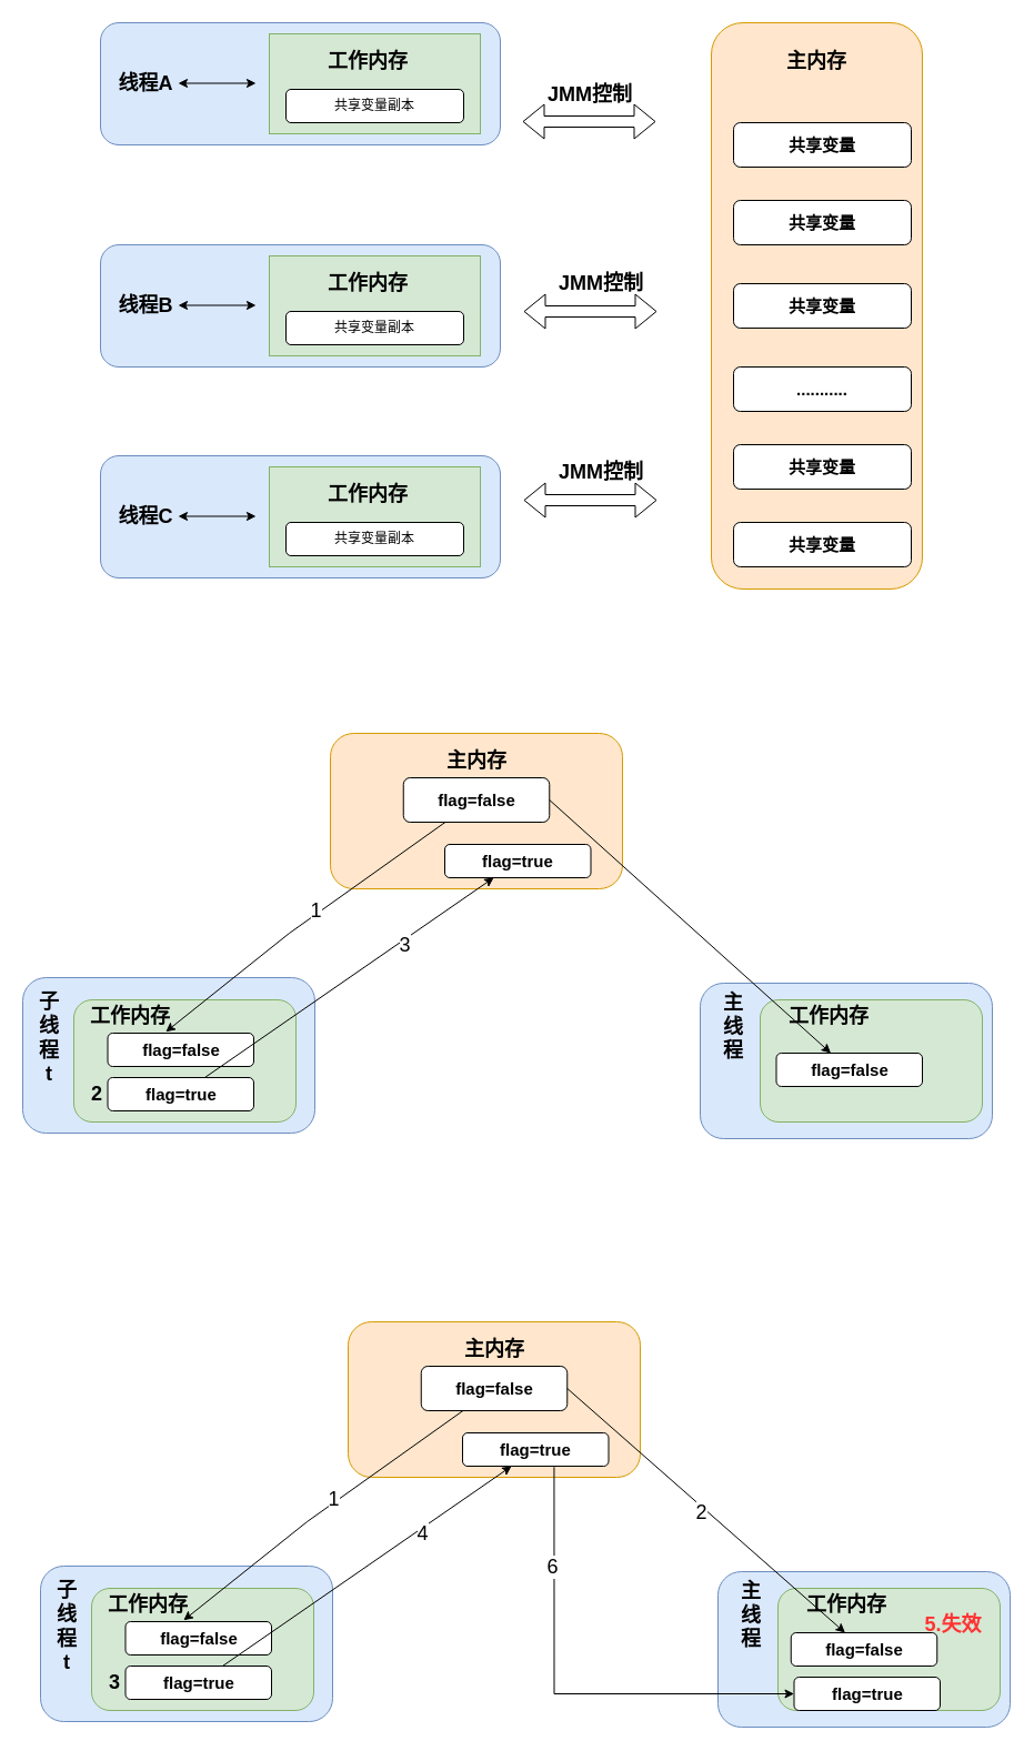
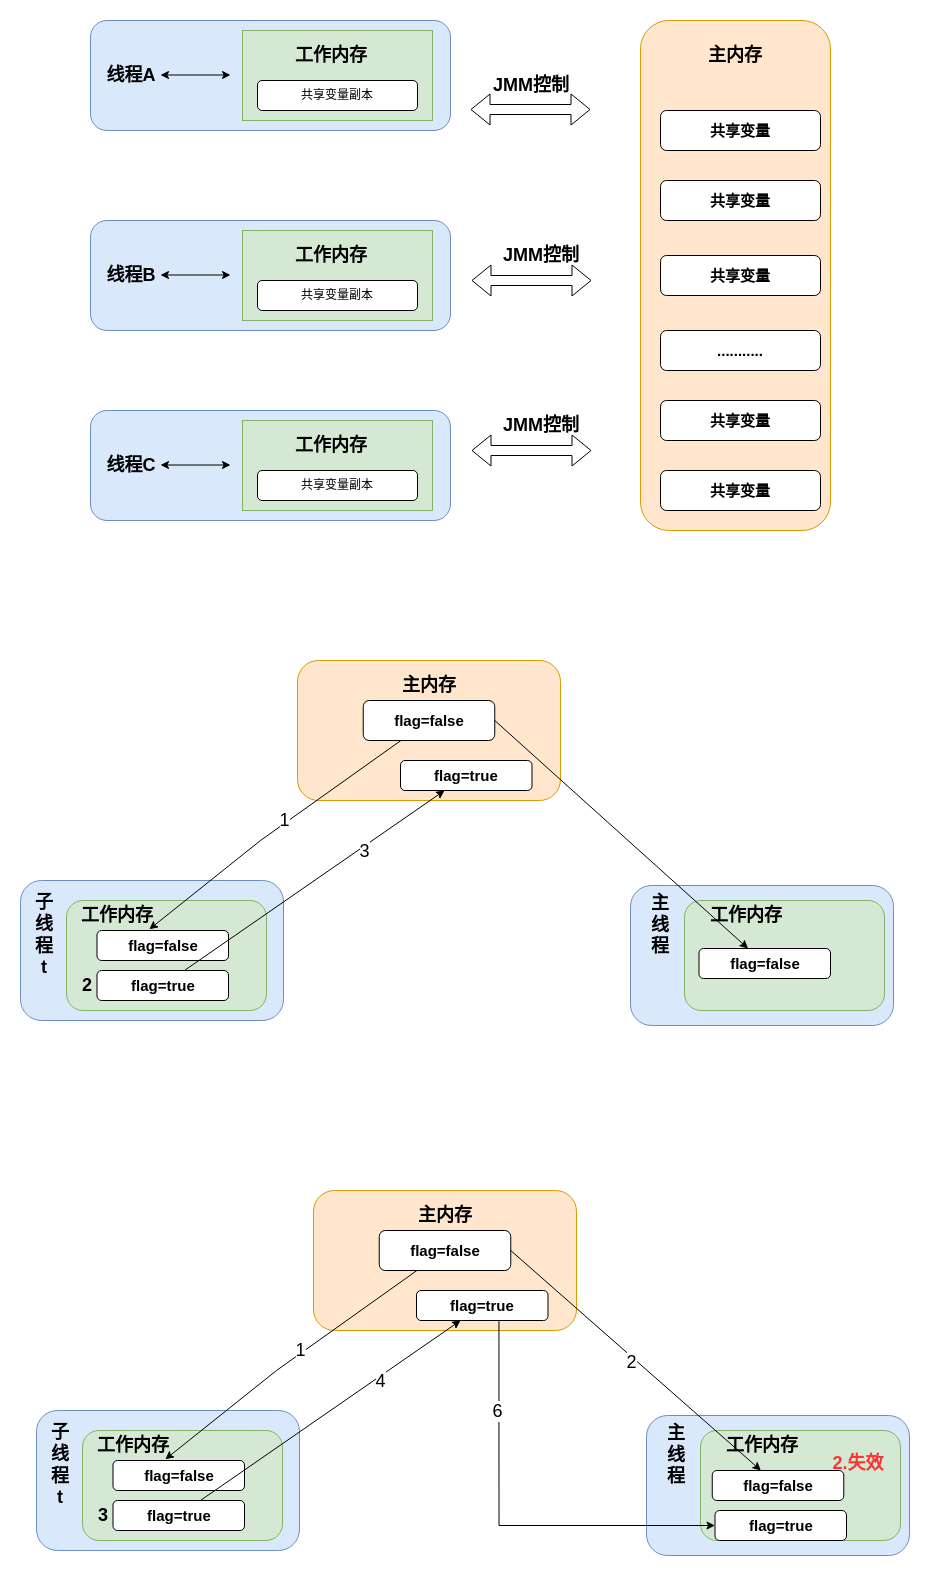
  <mxCell id="0" />
  <mxCell id="1" parent="0" />
  <mxCell id="2" value="" style="rounded=1;whiteSpace=wrap;html=1;fillColor=#dae8fc;strokeColor=#6c8ebf;" vertex="1" parent="1"><mxGeometry x="90" y="20" width="360" height="110" as="geometry" /></mxCell>
  <mxCell id="3" value="" style="rounded=0;whiteSpace=wrap;html=1;fillColor=#d5e8d4;strokeColor=#82b366;" vertex="1" parent="1"><mxGeometry x="242" y="30" width="190" height="90" as="geometry" /></mxCell>
  <mxCell id="4" value="共享变量副本" style="rounded=1;whiteSpace=wrap;html=1;" vertex="1" parent="1"><mxGeometry x="257" y="80" width="160" height="30" as="geometry" /></mxCell>
  <mxCell id="5" value="&lt;b style=&quot;font-size: 18px;&quot;&gt;&lt;font style=&quot;font-size: 18px;&quot;&gt;线程A&lt;/font&gt;&lt;/b&gt;" style="text;html=1;align=center;verticalAlign=middle;whiteSpace=wrap;rounded=0;fontSize=18;" vertex="1" parent="1"><mxGeometry x="80" y="60" width="102" height="30" as="geometry" /></mxCell>
  <mxCell id="6" value="&lt;b style=&quot;font-size: 18px;&quot;&gt;&lt;font style=&quot;font-size: 18px;&quot;&gt;工作内存&lt;/font&gt;&lt;/b&gt;" style="text;html=1;align=center;verticalAlign=middle;whiteSpace=wrap;rounded=0;fontSize=18;" vertex="1" parent="1"><mxGeometry x="280" y="40" width="102" height="30" as="geometry" /></mxCell>
  <mxCell id="7" value="" style="endArrow=classic;startArrow=classic;html=1;rounded=0;" edge="1" parent="1"><mxGeometry width="50" height="50" relative="1" as="geometry"><mxPoint x="160" y="74.5" as="sourcePoint" /><mxPoint x="230" y="74.5" as="targetPoint" /></mxGeometry></mxCell>
  <mxCell id="8" value="" style="rounded=1;whiteSpace=wrap;html=1;fillColor=#dae8fc;strokeColor=#6c8ebf;" vertex="1" parent="1"><mxGeometry x="90" y="220" width="360" height="110" as="geometry" /></mxCell>
  <mxCell id="9" value="" style="rounded=0;whiteSpace=wrap;html=1;fillColor=#d5e8d4;strokeColor=#82b366;" vertex="1" parent="1"><mxGeometry x="242" y="230" width="190" height="90" as="geometry" /></mxCell>
  <mxCell id="10" value="共享变量副本" style="rounded=1;whiteSpace=wrap;html=1;" vertex="1" parent="1"><mxGeometry x="257" y="280" width="160" height="30" as="geometry" /></mxCell>
  <mxCell id="11" value="&lt;b style=&quot;font-size: 18px;&quot;&gt;&lt;font style=&quot;font-size: 18px;&quot;&gt;线程B&lt;/font&gt;&lt;/b&gt;" style="text;html=1;align=center;verticalAlign=middle;whiteSpace=wrap;rounded=0;fontSize=18;" vertex="1" parent="1"><mxGeometry x="80" y="260" width="102" height="30" as="geometry" /></mxCell>
  <mxCell id="12" value="&lt;b style=&quot;font-size: 18px;&quot;&gt;&lt;font style=&quot;font-size: 18px;&quot;&gt;工作内存&lt;/font&gt;&lt;/b&gt;" style="text;html=1;align=center;verticalAlign=middle;whiteSpace=wrap;rounded=0;fontSize=18;" vertex="1" parent="1"><mxGeometry x="280" y="240" width="102" height="30" as="geometry" /></mxCell>
  <mxCell id="13" value="" style="endArrow=classic;startArrow=classic;html=1;rounded=0;" edge="1" parent="1"><mxGeometry width="50" height="50" relative="1" as="geometry"><mxPoint x="160" y="274.5" as="sourcePoint" /><mxPoint x="230" y="274.5" as="targetPoint" /></mxGeometry></mxCell>
  <mxCell id="14" value="" style="rounded=1;whiteSpace=wrap;html=1;fillColor=#dae8fc;strokeColor=#6c8ebf;" vertex="1" parent="1"><mxGeometry x="90" y="410" width="360" height="110" as="geometry" /></mxCell>
  <mxCell id="15" value="" style="rounded=0;whiteSpace=wrap;html=1;fillColor=#d5e8d4;strokeColor=#82b366;" vertex="1" parent="1"><mxGeometry x="242" y="420" width="190" height="90" as="geometry" /></mxCell>
  <mxCell id="16" value="共享变量副本" style="rounded=1;whiteSpace=wrap;html=1;" vertex="1" parent="1"><mxGeometry x="257" y="470" width="160" height="30" as="geometry" /></mxCell>
  <mxCell id="17" value="&lt;b style=&quot;font-size: 18px;&quot;&gt;&lt;font style=&quot;font-size: 18px;&quot;&gt;线程C&lt;/font&gt;&lt;/b&gt;" style="text;html=1;align=center;verticalAlign=middle;whiteSpace=wrap;rounded=0;fontSize=18;" vertex="1" parent="1"><mxGeometry x="80" y="450" width="102" height="30" as="geometry" /></mxCell>
  <mxCell id="18" value="&lt;b style=&quot;font-size: 18px;&quot;&gt;&lt;font style=&quot;font-size: 18px;&quot;&gt;工作内存&lt;/font&gt;&lt;/b&gt;" style="text;html=1;align=center;verticalAlign=middle;whiteSpace=wrap;rounded=0;fontSize=18;" vertex="1" parent="1"><mxGeometry x="280" y="430" width="102" height="30" as="geometry" /></mxCell>
  <mxCell id="19" value="" style="endArrow=classic;startArrow=classic;html=1;rounded=0;" edge="1" parent="1"><mxGeometry width="50" height="50" relative="1" as="geometry"><mxPoint x="160" y="464.5" as="sourcePoint" /><mxPoint x="230" y="464.5" as="targetPoint" /></mxGeometry></mxCell>
  <mxCell id="20" value="" style="rounded=1;whiteSpace=wrap;html=1;fillColor=#ffe6cc;strokeColor=#d79b00;" vertex="1" parent="1"><mxGeometry x="640" y="20" width="190" height="510" as="geometry" /></mxCell>
  <mxCell id="21" value="&lt;b style=&quot;font-size: 18px;&quot;&gt;&lt;font style=&quot;font-size: 18px;&quot;&gt;主内存&lt;/font&gt;&lt;/b&gt;" style="text;html=1;align=center;verticalAlign=middle;whiteSpace=wrap;rounded=0;fontSize=18;" vertex="1" parent="1"><mxGeometry x="684" y="40" width="102" height="30" as="geometry" /></mxCell>
  <mxCell id="22" value="&lt;b&gt;&lt;font style=&quot;font-size: 15px;&quot;&gt;共享变量&lt;/font&gt;&lt;/b&gt;" style="rounded=1;whiteSpace=wrap;html=1;" vertex="1" parent="1"><mxGeometry x="660" y="110" width="160" height="40" as="geometry" /></mxCell>
  <mxCell id="23" value="&lt;b&gt;&lt;font style=&quot;font-size: 15px;&quot;&gt;共享变量&lt;/font&gt;&lt;/b&gt;" style="rounded=1;whiteSpace=wrap;html=1;" vertex="1" parent="1"><mxGeometry x="660" y="180" width="160" height="40" as="geometry" /></mxCell>
  <mxCell id="24" value="&lt;b&gt;&lt;font style=&quot;font-size: 15px;&quot;&gt;共享变量&lt;/font&gt;&lt;/b&gt;" style="rounded=1;whiteSpace=wrap;html=1;" vertex="1" parent="1"><mxGeometry x="660" y="255" width="160" height="40" as="geometry" /></mxCell>
  <mxCell id="25" value="&lt;b&gt;&lt;font style=&quot;font-size: 15px;&quot;&gt;...........&lt;/font&gt;&lt;/b&gt;" style="rounded=1;whiteSpace=wrap;html=1;" vertex="1" parent="1"><mxGeometry x="660" y="330" width="160" height="40" as="geometry" /></mxCell>
  <mxCell id="26" value="&lt;b&gt;&lt;font style=&quot;font-size: 15px;&quot;&gt;共享变量&lt;/font&gt;&lt;/b&gt;" style="rounded=1;whiteSpace=wrap;html=1;" vertex="1" parent="1"><mxGeometry x="660" y="400" width="160" height="40" as="geometry" /></mxCell>
  <mxCell id="27" value="&lt;b&gt;&lt;font style=&quot;font-size: 15px;&quot;&gt;共享变量&lt;/font&gt;&lt;/b&gt;" style="rounded=1;whiteSpace=wrap;html=1;" vertex="1" parent="1"><mxGeometry x="660" y="470" width="160" height="40" as="geometry" /></mxCell>
  <mxCell id="28" value="" style="shape=flexArrow;endArrow=classic;startArrow=classic;html=1;rounded=0;" edge="1" parent="1"><mxGeometry width="100" height="100" relative="1" as="geometry"><mxPoint x="470" y="109" as="sourcePoint" /><mxPoint x="590" y="109" as="targetPoint" /><Array as="points" /></mxGeometry></mxCell>
  <mxCell id="29" value="&lt;b style=&quot;font-size: 18px;&quot;&gt;&lt;font style=&quot;font-size: 18px;&quot;&gt;JMM控制&lt;/font&gt;&lt;/b&gt;" style="text;html=1;align=center;verticalAlign=middle;whiteSpace=wrap;rounded=0;fontSize=18;" vertex="1" parent="1"><mxGeometry x="480" y="70" width="102" height="30" as="geometry" /></mxCell>
  <mxCell id="30" value="" style="shape=flexArrow;endArrow=classic;startArrow=classic;html=1;rounded=0;" edge="1" parent="1"><mxGeometry width="100" height="100" relative="1" as="geometry"><mxPoint x="471" y="280" as="sourcePoint" /><mxPoint x="591" y="280" as="targetPoint" /><Array as="points" /></mxGeometry></mxCell>
  <mxCell id="31" value="&lt;b style=&quot;font-size: 18px;&quot;&gt;&lt;font style=&quot;font-size: 18px;&quot;&gt;JMM控制&lt;/font&gt;&lt;/b&gt;" style="text;html=1;align=center;verticalAlign=middle;whiteSpace=wrap;rounded=0;fontSize=18;" vertex="1" parent="1"><mxGeometry x="490" y="240" width="102" height="30" as="geometry" /></mxCell>
  <mxCell id="32" value="" style="shape=flexArrow;endArrow=classic;startArrow=classic;html=1;rounded=0;" edge="1" parent="1"><mxGeometry width="100" height="100" relative="1" as="geometry"><mxPoint x="471" y="450" as="sourcePoint" /><mxPoint x="591" y="450" as="targetPoint" /><Array as="points" /></mxGeometry></mxCell>
  <mxCell id="33" value="&lt;b style=&quot;font-size: 18px;&quot;&gt;&lt;font style=&quot;font-size: 18px;&quot;&gt;JMM控制&lt;/font&gt;&lt;/b&gt;" style="text;html=1;align=center;verticalAlign=middle;whiteSpace=wrap;rounded=0;fontSize=18;" vertex="1" parent="1"><mxGeometry x="490" y="410" width="102" height="30" as="geometry" /></mxCell>
  <mxCell id="34" value="" style="rounded=1;whiteSpace=wrap;html=1;fillColor=#ffe6cc;strokeColor=#d79b00;" vertex="1" parent="1"><mxGeometry x="297" y="660" width="263" height="140" as="geometry" /></mxCell>
  <mxCell id="35" value="&lt;b&gt;主内存&lt;/b&gt;" style="text;html=1;align=center;verticalAlign=middle;whiteSpace=wrap;rounded=0;fontSize=18;" vertex="1" parent="1"><mxGeometry x="377.5" y="670" width="102" height="30" as="geometry" /></mxCell>
  <mxCell id="36" value="&lt;b&gt;&lt;font style=&quot;font-size: 15px;&quot;&gt;flag=false&lt;/font&gt;&lt;/b&gt;" style="rounded=1;whiteSpace=wrap;html=1;" vertex="1" parent="1"><mxGeometry x="362.75" y="700" width="131.5" height="40" as="geometry" /></mxCell>
  <mxCell id="37" value="" style="rounded=1;whiteSpace=wrap;html=1;fillColor=#dae8fc;strokeColor=#6c8ebf;" vertex="1" parent="1"><mxGeometry x="20" y="880" width="263" height="140" as="geometry" /></mxCell>
  <mxCell id="38" value="" style="rounded=1;whiteSpace=wrap;html=1;fillColor=#d5e8d4;strokeColor=#82b366;" vertex="1" parent="1"><mxGeometry x="66" y="900" width="200" height="110" as="geometry" /></mxCell>
  <mxCell id="39" value="&lt;b&gt;子线程t&lt;/b&gt;" style="text;html=1;align=center;verticalAlign=middle;whiteSpace=wrap;rounded=0;fontSize=18;" vertex="1" parent="1"><mxGeometry x="36" y="920" width="16" height="30" as="geometry" /></mxCell>
  <mxCell id="40" value="&lt;b&gt;工作内存&lt;/b&gt;" style="text;html=1;align=center;verticalAlign=middle;whiteSpace=wrap;rounded=0;fontSize=18;" vertex="1" parent="1"><mxGeometry x="66" y="900" width="102" height="30" as="geometry" /></mxCell>
  <mxCell id="41" style="rounded=0;orthogonalLoop=1;jettySize=auto;html=1;entryX=0.398;entryY=-0.04;entryDx=0;entryDy=0;entryPerimeter=0;fontSize=16;" edge="1" parent="1" source="36" target="43"><mxGeometry relative="1" as="geometry"><Array as="points"><mxPoint x="260" y="840" /></Array></mxGeometry></mxCell>
  <mxCell id="42" value="1" style="edgeLabel;html=1;align=center;verticalAlign=middle;resizable=0;points=[];fontSize=18;" vertex="1" connectable="0" parent="41"><mxGeometry x="-0.104" y="-3" relative="1" as="geometry"><mxPoint as="offset" /></mxGeometry></mxCell>
  <mxCell id="43" value="&lt;b&gt;&lt;font style=&quot;font-size: 15px;&quot;&gt;flag=false&lt;/font&gt;&lt;/b&gt;" style="rounded=1;whiteSpace=wrap;html=1;" vertex="1" parent="1"><mxGeometry x="96.5" y="930" width="131.5" height="30" as="geometry" /></mxCell>
  <mxCell id="44" style="rounded=0;orthogonalLoop=1;jettySize=auto;html=1;" edge="1" parent="1" source="46" target="47"><mxGeometry relative="1" as="geometry" /></mxCell>
  <mxCell id="45" value="3" style="edgeLabel;html=1;align=center;verticalAlign=middle;resizable=0;points=[];fontSize=18;" vertex="1" connectable="0" parent="44"><mxGeometry x="0.366" y="-4" relative="1" as="geometry"><mxPoint as="offset" /></mxGeometry></mxCell>
  <mxCell id="46" value="&lt;b&gt;&lt;font style=&quot;font-size: 15px;&quot;&gt;flag=true&lt;/font&gt;&lt;/b&gt;" style="rounded=1;whiteSpace=wrap;html=1;" vertex="1" parent="1"><mxGeometry x="96.5" y="970" width="131.5" height="30" as="geometry" /></mxCell>
  <mxCell id="47" value="&lt;b&gt;&lt;font style=&quot;font-size: 15px;&quot;&gt;flag=true&lt;/font&gt;&lt;/b&gt;" style="rounded=1;whiteSpace=wrap;html=1;" vertex="1" parent="1"><mxGeometry x="400" y="760" width="131.5" height="30" as="geometry" /></mxCell>
  <mxCell id="48" value="" style="rounded=1;whiteSpace=wrap;html=1;fillColor=#dae8fc;strokeColor=#6c8ebf;" vertex="1" parent="1"><mxGeometry x="630" y="885" width="263" height="140" as="geometry" /></mxCell>
  <mxCell id="49" value="" style="rounded=1;whiteSpace=wrap;html=1;fillColor=#d5e8d4;strokeColor=#82b366;" vertex="1" parent="1"><mxGeometry x="684" y="900" width="200" height="110" as="geometry" /></mxCell>
  <mxCell id="50" value="&lt;b&gt;主线程&lt;/b&gt;" style="text;html=1;align=center;verticalAlign=middle;whiteSpace=wrap;rounded=0;fontSize=18;" vertex="1" parent="1"><mxGeometry x="650" y="910" width="20" height="30" as="geometry" /></mxCell>
  <mxCell id="51" value="&lt;b&gt;工作内存&lt;/b&gt;" style="text;html=1;align=center;verticalAlign=middle;whiteSpace=wrap;rounded=0;fontSize=18;" vertex="1" parent="1"><mxGeometry x="695" y="900" width="102" height="30" as="geometry" /></mxCell>
  <mxCell id="52" style="rounded=0;orthogonalLoop=1;jettySize=auto;html=1;exitX=1;exitY=0.5;exitDx=0;exitDy=0;" edge="1" parent="1" source="36" target="53"><mxGeometry relative="1" as="geometry" /></mxCell>
  <mxCell id="53" value="&lt;b&gt;&lt;font style=&quot;font-size: 15px;&quot;&gt;flag=false&lt;/font&gt;&lt;/b&gt;" style="rounded=1;whiteSpace=wrap;html=1;" vertex="1" parent="1"><mxGeometry x="698.5" y="948" width="131.5" height="30" as="geometry" /></mxCell>
  <mxCell id="54" value="&lt;b style=&quot;font-size: 18px;&quot;&gt;&lt;font style=&quot;font-size: 18px;&quot;&gt;2&lt;/font&gt;&lt;/b&gt;" style="text;html=1;align=center;verticalAlign=middle;whiteSpace=wrap;rounded=0;fontSize=18;" vertex="1" parent="1"><mxGeometry x="36" y="970" width="102" height="30" as="geometry" /></mxCell>
  <mxCell id="55" value="" style="rounded=1;whiteSpace=wrap;html=1;fillColor=#ffe6cc;strokeColor=#d79b00;" vertex="1" parent="1"><mxGeometry x="313" y="1190" width="263" height="140" as="geometry" /></mxCell>
  <mxCell id="56" value="&lt;b&gt;主内存&lt;/b&gt;" style="text;html=1;align=center;verticalAlign=middle;whiteSpace=wrap;rounded=0;fontSize=18;" vertex="1" parent="1"><mxGeometry x="393.5" y="1200" width="102" height="30" as="geometry" /></mxCell>
  <mxCell id="57" value="&lt;b&gt;&lt;font style=&quot;font-size: 15px;&quot;&gt;flag=false&lt;/font&gt;&lt;/b&gt;" style="rounded=1;whiteSpace=wrap;html=1;" vertex="1" parent="1"><mxGeometry x="378.75" y="1230" width="131.5" height="40" as="geometry" /></mxCell>
  <mxCell id="58" value="" style="rounded=1;whiteSpace=wrap;html=1;fillColor=#dae8fc;strokeColor=#6c8ebf;" vertex="1" parent="1"><mxGeometry x="36" y="1410" width="263" height="140" as="geometry" /></mxCell>
  <mxCell id="59" value="" style="rounded=1;whiteSpace=wrap;html=1;fillColor=#d5e8d4;strokeColor=#82b366;" vertex="1" parent="1"><mxGeometry x="82" y="1430" width="200" height="110" as="geometry" /></mxCell>
  <mxCell id="60" value="&lt;b&gt;子线程t&lt;/b&gt;" style="text;html=1;align=center;verticalAlign=middle;whiteSpace=wrap;rounded=0;fontSize=18;" vertex="1" parent="1"><mxGeometry x="52" y="1450" width="16" height="30" as="geometry" /></mxCell>
  <mxCell id="61" value="&lt;b&gt;工作内存&lt;/b&gt;" style="text;html=1;align=center;verticalAlign=middle;whiteSpace=wrap;rounded=0;fontSize=18;" vertex="1" parent="1"><mxGeometry x="82" y="1430" width="102" height="30" as="geometry" /></mxCell>
  <mxCell id="62" style="rounded=0;orthogonalLoop=1;jettySize=auto;html=1;entryX=0.398;entryY=-0.04;entryDx=0;entryDy=0;entryPerimeter=0;fontSize=16;" edge="1" parent="1" source="57" target="64"><mxGeometry relative="1" as="geometry"><Array as="points"><mxPoint x="276" y="1370" /></Array></mxGeometry></mxCell>
  <mxCell id="63" value="1" style="edgeLabel;html=1;align=center;verticalAlign=middle;resizable=0;points=[];fontSize=18;" vertex="1" connectable="0" parent="62"><mxGeometry x="-0.104" y="-3" relative="1" as="geometry"><mxPoint as="offset" /></mxGeometry></mxCell>
  <mxCell id="64" value="&lt;b&gt;&lt;font style=&quot;font-size: 15px;&quot;&gt;flag=false&lt;/font&gt;&lt;/b&gt;" style="rounded=1;whiteSpace=wrap;html=1;" vertex="1" parent="1"><mxGeometry x="112.5" y="1460" width="131.5" height="30" as="geometry" /></mxCell>
  <mxCell id="65" style="rounded=0;orthogonalLoop=1;jettySize=auto;html=1;" edge="1" parent="1" source="67" target="68"><mxGeometry relative="1" as="geometry" /></mxCell>
  <mxCell id="66" value="4" style="edgeLabel;html=1;align=center;verticalAlign=middle;resizable=0;points=[];fontSize=18;" vertex="1" connectable="0" parent="65"><mxGeometry x="0.366" y="-4" relative="1" as="geometry"><mxPoint as="offset" /></mxGeometry></mxCell>
  <mxCell id="67" value="&lt;b&gt;&lt;font style=&quot;font-size: 15px;&quot;&gt;flag=true&lt;/font&gt;&lt;/b&gt;" style="rounded=1;whiteSpace=wrap;html=1;" vertex="1" parent="1"><mxGeometry x="112.5" y="1500" width="131.5" height="30" as="geometry" /></mxCell>
  <mxCell id="68" value="&lt;b&gt;&lt;font style=&quot;font-size: 15px;&quot;&gt;flag=true&lt;/font&gt;&lt;/b&gt;" style="rounded=1;whiteSpace=wrap;html=1;" vertex="1" parent="1"><mxGeometry x="416" y="1290" width="131.5" height="30" as="geometry" /></mxCell>
  <mxCell id="69" value="" style="rounded=1;whiteSpace=wrap;html=1;fillColor=#dae8fc;strokeColor=#6c8ebf;" vertex="1" parent="1"><mxGeometry x="646" y="1415" width="263" height="140" as="geometry" /></mxCell>
  <mxCell id="70" value="" style="rounded=1;whiteSpace=wrap;html=1;fillColor=#d5e8d4;strokeColor=#82b366;" vertex="1" parent="1"><mxGeometry x="700" y="1430" width="200" height="110" as="geometry" /></mxCell>
  <mxCell id="71" value="&lt;b&gt;主线程&lt;/b&gt;" style="text;html=1;align=center;verticalAlign=middle;whiteSpace=wrap;rounded=0;fontSize=18;" vertex="1" parent="1"><mxGeometry x="666" y="1440" width="20" height="30" as="geometry" /></mxCell>
  <mxCell id="72" value="&lt;b&gt;工作内存&lt;/b&gt;" style="text;html=1;align=center;verticalAlign=middle;whiteSpace=wrap;rounded=0;fontSize=18;" vertex="1" parent="1"><mxGeometry x="711" y="1430" width="102" height="30" as="geometry" /></mxCell>
  <mxCell id="73" style="rounded=0;orthogonalLoop=1;jettySize=auto;html=1;exitX=1;exitY=0.5;exitDx=0;exitDy=0;" edge="1" parent="1" source="57" target="75"><mxGeometry relative="1" as="geometry" /></mxCell>
  <mxCell id="74" value="2" style="edgeLabel;html=1;align=center;verticalAlign=middle;resizable=0;points=[];fontSize=18;" vertex="1" connectable="0" parent="73"><mxGeometry x="-0.013" y="-4" relative="1" as="geometry"><mxPoint as="offset" /></mxGeometry></mxCell>
  <mxCell id="75" value="&lt;b&gt;&lt;font style=&quot;font-size: 15px;&quot;&gt;flag=false&lt;/font&gt;&lt;/b&gt;" style="rounded=1;whiteSpace=wrap;html=1;" vertex="1" parent="1"><mxGeometry x="711.75" y="1470" width="131.5" height="30" as="geometry" /></mxCell>
  <mxCell id="76" value="&lt;b style=&quot;font-size: 18px;&quot;&gt;&lt;font style=&quot;font-size: 18px;&quot;&gt;3&lt;/font&gt;&lt;/b&gt;" style="text;html=1;align=center;verticalAlign=middle;whiteSpace=wrap;rounded=0;fontSize=18;" vertex="1" parent="1"><mxGeometry x="52" y="1500" width="102" height="30" as="geometry" /></mxCell>
- <mxCell id="77" value="&lt;b style=&quot;font-size: 18px;&quot;&gt;&lt;font color=&quot;#ff3333&quot; style=&quot;font-size: 18px;&quot;&gt;5.失效&lt;/font&gt;&lt;/b&gt;" style="text;html=1;align=center;verticalAlign=middle;whiteSpace=wrap;rounded=0;fontSize=18;" vertex="1" parent="1"><mxGeometry x="807" y="1448" width="102" height="30" as="geometry" /></mxCell>
+ <mxCell id="77" value="&lt;b style=&quot;font-size: 18px;&quot;&gt;&lt;font color=&quot;#ff3333&quot; style=&quot;font-size: 18px;&quot;&gt;2.失效&lt;/font&gt;&lt;/b&gt;" style="text;html=1;align=center;verticalAlign=middle;whiteSpace=wrap;rounded=0;fontSize=18;" vertex="1" parent="1"><mxGeometry x="807" y="1448" width="102" height="30" as="geometry" /></mxCell>
  <mxCell id="78" value="&lt;b&gt;&lt;font style=&quot;font-size: 15px;&quot;&gt;flag=true&lt;/font&gt;&lt;/b&gt;" style="rounded=1;whiteSpace=wrap;html=1;" vertex="1" parent="1"><mxGeometry x="714.5" y="1510" width="131.5" height="30" as="geometry" /></mxCell>
  <mxCell id="79" style="edgeStyle=orthogonalEdgeStyle;rounded=0;orthogonalLoop=1;jettySize=auto;html=1;exitX=0.627;exitY=1.027;exitDx=0;exitDy=0;exitPerimeter=0;" edge="1" parent="1" source="68" target="78"><mxGeometry relative="1" as="geometry"><Array as="points"><mxPoint x="499" y="1525" /></Array></mxGeometry></mxCell>
  <mxCell id="80" value="6" style="edgeLabel;html=1;align=center;verticalAlign=middle;resizable=0;points=[];fontSize=18;" vertex="1" connectable="0" parent="79"><mxGeometry x="-0.57" y="-2" relative="1" as="geometry"><mxPoint as="offset" /></mxGeometry></mxCell>
